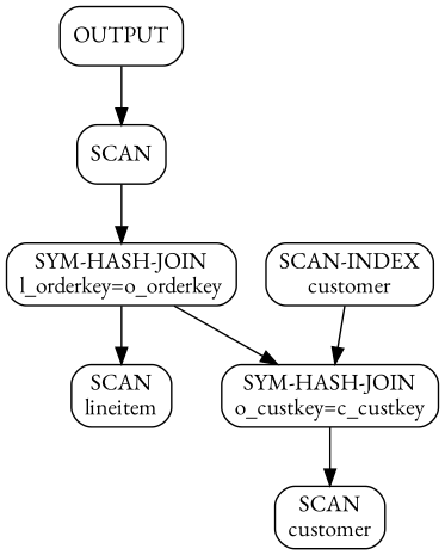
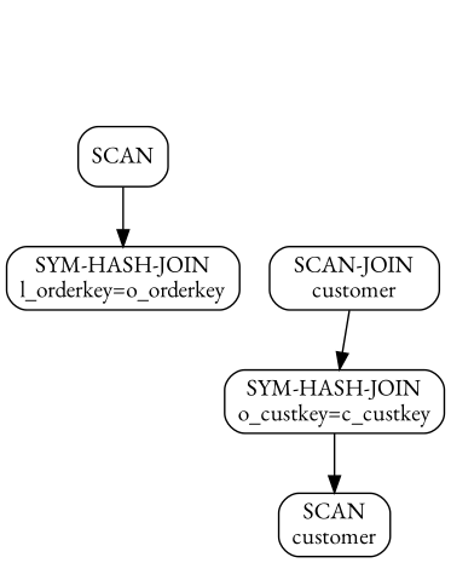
  digraph {
    fontname="EB Garamond"
    node [fontname="EB Garamond" shape=box style=rounded]
    edge [fontname="EB Garamond"]
-   n1 [label=OUTPUT]
    n2 [label=SCAN]
    n3 [label="SYM-HASH-JOIN\nl_orderkey=o_orderkey"]
-   n4 [label="SCAN\nlineitem"]
    n5 [label="SYM-HASH-JOIN\no_custkey=c_custkey"]
    n6 [label="SCAN\ncustomer"]
-   n7 [label="SCAN-INDEX\ncustomer"]
-   n1 -> n2
+   n7 [label="SCAN-JOIN\ncustomer"]
    n2 -> n3
-   n3 -> n4
-   n3 -> n5
    n5 -> n6
    n7 -> n5
  }
